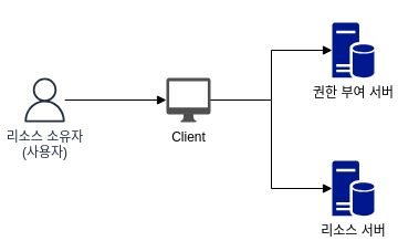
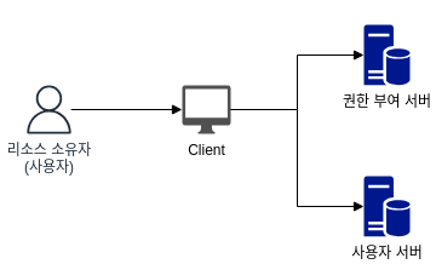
  <mxCell id="0" />
  <mxCell id="1" parent="0" />
  <mxCell id="2" style="edgeStyle=orthogonalEdgeStyle;rounded=0;orthogonalLoop=1;jettySize=auto;html=1;endArrow=block;endFill=1;" edge="1" parent="1" source="3" target="4"><mxGeometry relative="1" as="geometry" /></mxCell>
  <mxCell id="3" value="리소스 소유자&lt;br&gt;(사용자)" style="sketch=0;outlineConnect=0;fontColor=#232F3E;gradientColor=none;fillColor=#232F3D;strokeColor=none;dashed=0;verticalLabelPosition=bottom;verticalAlign=top;align=center;html=1;fontSize=12;fontStyle=0;aspect=fixed;pointerEvents=1;shape=mxgraph.aws4.user;" vertex="1" parent="1"><mxGeometry x="20" y="70" width="40" height="40" as="geometry" /></mxCell>
  <mxCell id="4" value="Client" style="sketch=0;pointerEvents=1;shadow=0;dashed=0;html=1;strokeColor=none;fillColor=#505050;labelPosition=center;verticalLabelPosition=bottom;verticalAlign=top;outlineConnect=0;align=center;shape=mxgraph.office.devices.mac_client;" vertex="1" parent="1"><mxGeometry x="150" y="70" width="40" height="40" as="geometry" /></mxCell>
  <mxCell id="5" value="권한 부여 서버" style="sketch=0;aspect=fixed;pointerEvents=1;shadow=0;dashed=0;html=1;strokeColor=none;labelPosition=center;verticalLabelPosition=bottom;verticalAlign=top;align=center;fillColor=#00188D;shape=mxgraph.mscae.enterprise.database_server" vertex="1" parent="1"><mxGeometry x="300" y="20" width="38" height="50" as="geometry" /></mxCell>
- <mxCell id="6" value="리소스 서버" style="sketch=0;aspect=fixed;pointerEvents=1;shadow=0;dashed=0;html=1;strokeColor=none;labelPosition=center;verticalLabelPosition=bottom;verticalAlign=top;align=center;fillColor=#00188D;shape=mxgraph.mscae.enterprise.database_server" vertex="1" parent="1"><mxGeometry x="300" y="145" width="38" height="50" as="geometry" /></mxCell>
+ <mxCell id="6" value="사용자 서버" style="sketch=0;aspect=fixed;pointerEvents=1;shadow=0;dashed=0;html=1;strokeColor=none;labelPosition=center;verticalLabelPosition=bottom;verticalAlign=top;align=center;fillColor=#00188D;shape=mxgraph.mscae.enterprise.database_server" vertex="1" parent="1"><mxGeometry x="300" y="145" width="38" height="50" as="geometry" /></mxCell>
  <mxCell id="7" style="edgeStyle=orthogonalEdgeStyle;rounded=0;orthogonalLoop=1;jettySize=auto;html=1;entryX=0;entryY=0.5;entryDx=0;entryDy=0;entryPerimeter=0;endArrow=block;endFill=1;" edge="1" parent="1" source="4" target="5"><mxGeometry relative="1" as="geometry" /></mxCell>
  <mxCell id="8" style="edgeStyle=orthogonalEdgeStyle;rounded=0;orthogonalLoop=1;jettySize=auto;html=1;entryX=0;entryY=0.5;entryDx=0;entryDy=0;entryPerimeter=0;endArrow=block;endFill=1;" edge="1" parent="1" source="4" target="6"><mxGeometry relative="1" as="geometry" /></mxCell>
